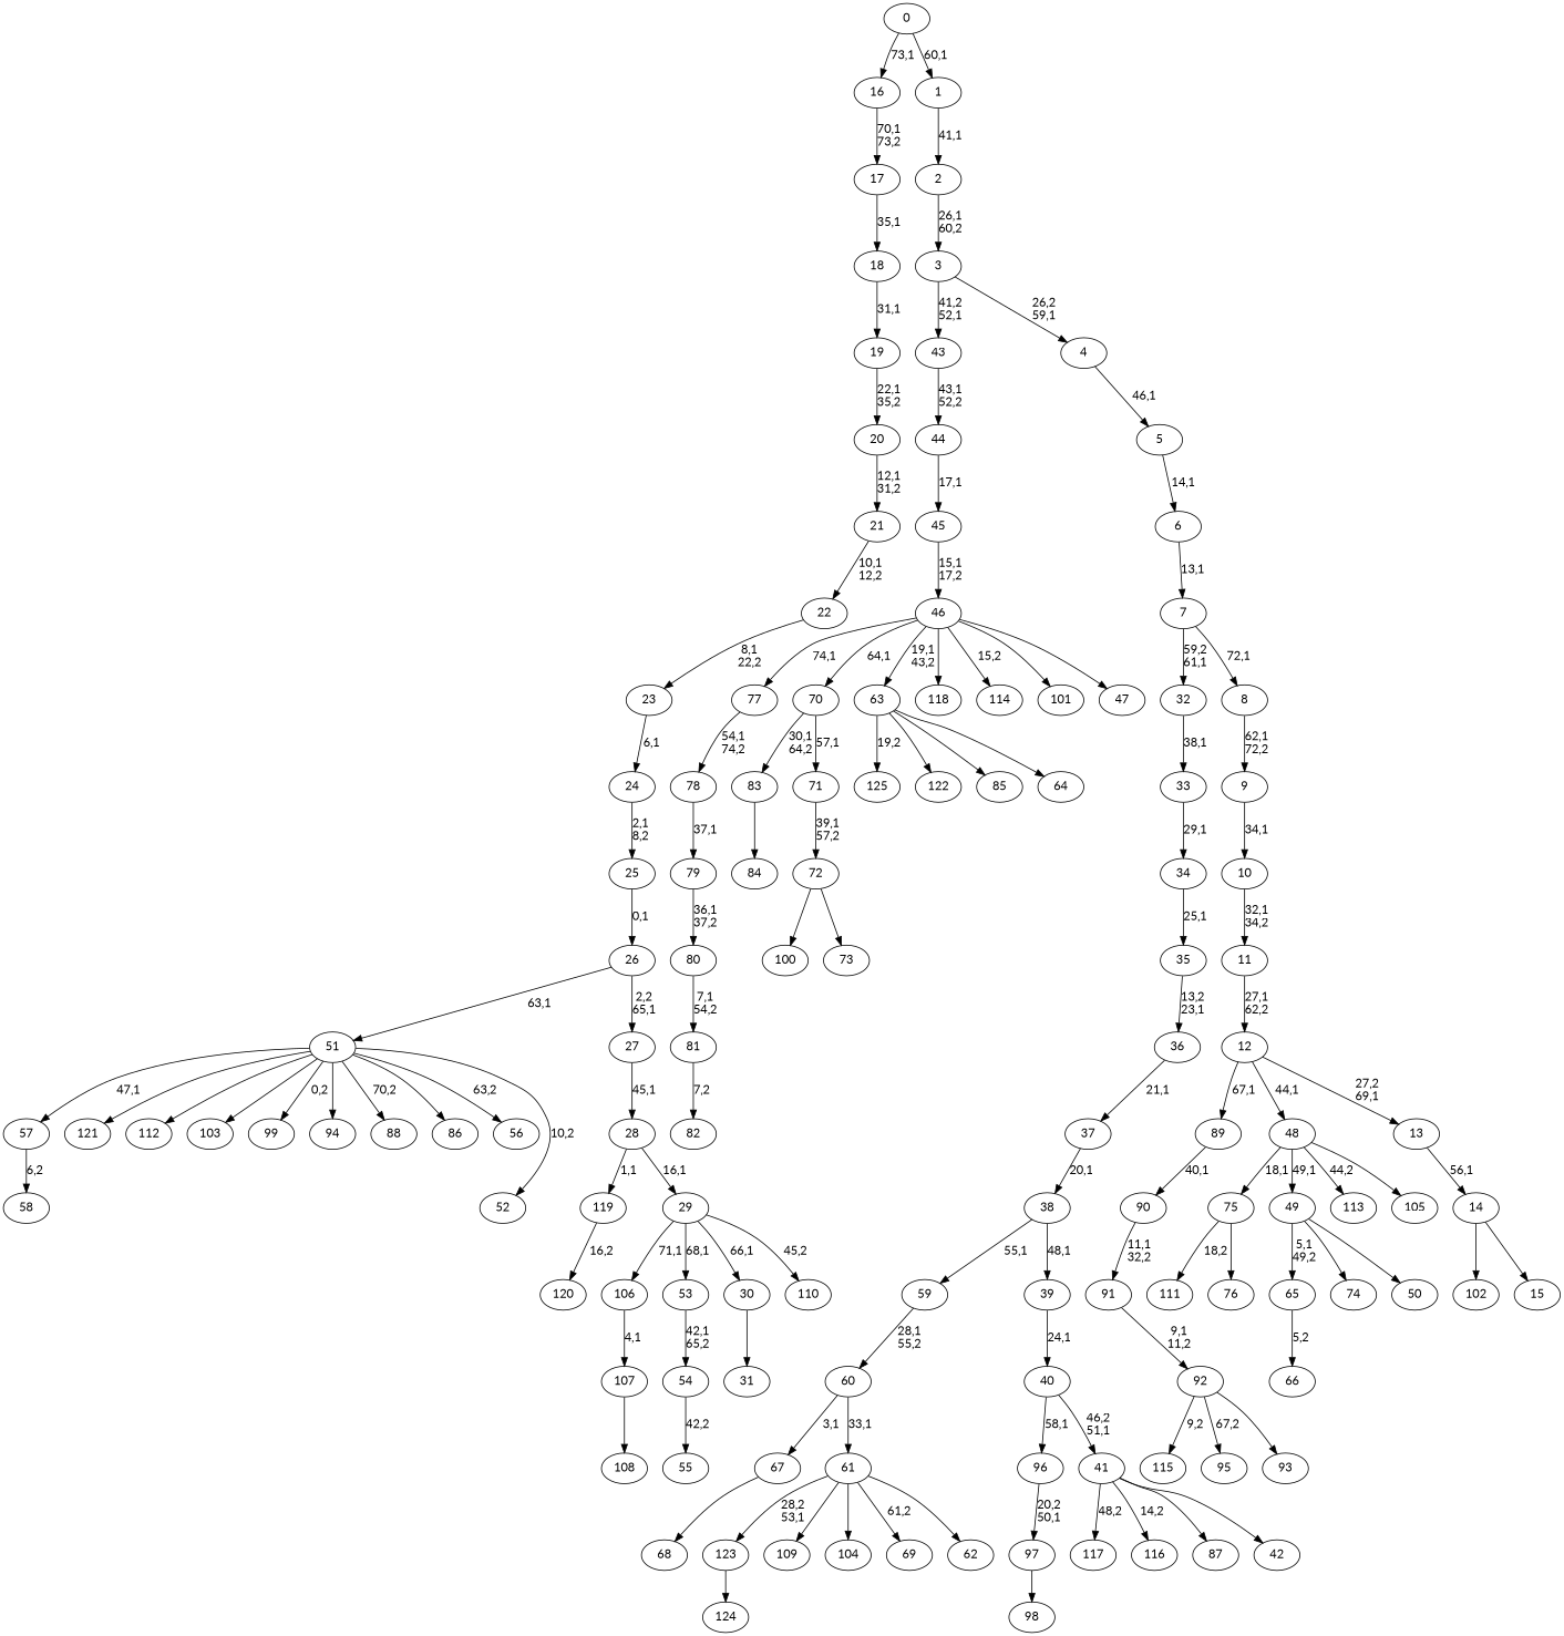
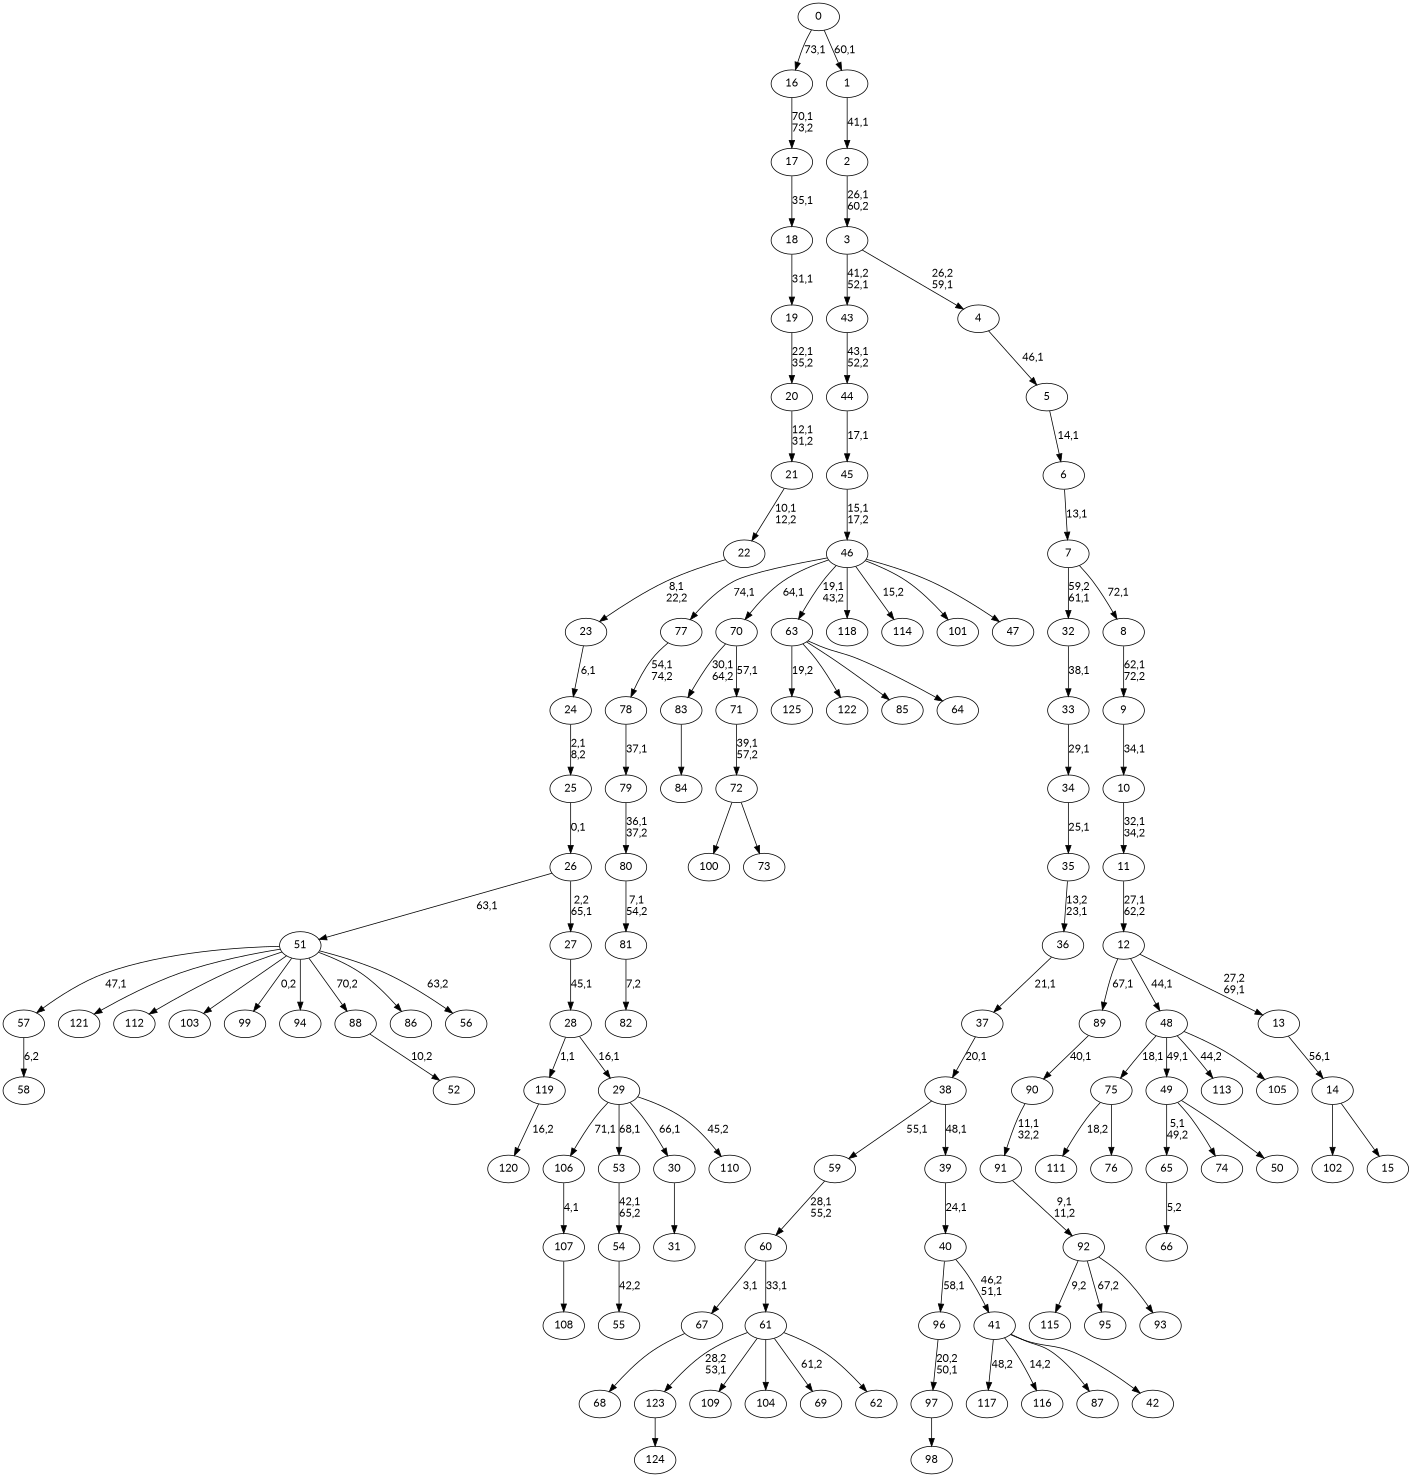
  digraph {
    fontname=Lato
    node [fontname=Lato]
    edge [fontname=Lato]
    123
    124
    119
    120
    107
    108
    106
    97
    98
    96
    92
    115
    95
    93
    91
    90
    89
    83
    84
    81
    82
    80
    79
    78
    77
    75
    111
    76
    72
    100
    73
    71
    70
    67
    68
    65
    66
    63
    125
    122
    85
    64
    61
    109
    104
    69
    62
    60
    59
    57
    58
    54
    55
    53
    51
    121
    112
    103
    99
    94
    88
    86
    56
    52
    49
    74
    50
    48
    113
    105
    46
    118
    114
    101
    47
    45
    44
    43
    41
    117
    116
    87
    42
    40
    39
    38
    37
    36
    35
    34
    33
    32
    30
    31
    29
    110
    28
    27
    26
    25
    24
    23
    22
    21
    20
    19
    18
    17
    16
    14
    102
    15
    13
    12
    11
    10
    9
    8
    7
    6
    5
    4
    3
    2
    1
    0
    123 -> 124
    119 -> 120 [label="16,2"]
    107 -> 108
    106 -> 107 [label="4,1"]
    97 -> 98
    96 -> 97 [label="20,2\n50,1"]
    92 -> 115 [label="9,2"]
    92 -> 95 [label="67,2"]
    92 -> 93
    91 -> 92 [label="9,1\n11,2"]
    90 -> 91 [label="11,1\n32,2"]
    89 -> 90 [label="40,1"]
    83 -> 84
    81 -> 82 [label="7,2"]
    80 -> 81 [label="7,1\n54,2"]
    79 -> 80 [label="36,1\n37,2"]
    78 -> 79 [label="37,1"]
    77 -> 78 [label="54,1\n74,2"]
    75 -> 111 [label="18,2"]
    75 -> 76
    72 -> 100
    72 -> 73
    71 -> 72 [label="39,1\n57,2"]
    70 -> 83 [label="30,1\n64,2"]
    70 -> 71 [label="57,1"]
    67 -> 68
    65 -> 66 [label="5,2"]
    63 -> 125 [label="19,2"]
    63 -> 122
    63 -> 85
    63 -> 64
    61 -> 123 [label="28,2\n53,1"]
    61 -> 109
    61 -> 104
    61 -> 69 [label="61,2"]
    61 -> 62
    60 -> 67 [label="3,1"]
    60 -> 61 [label="33,1"]
    59 -> 60 [label="28,1\n55,2"]
    57 -> 58 [label="6,2"]
    54 -> 55 [label="42,2"]
    53 -> 54 [label="42,1\n65,2"]
    51 -> 57 [label="47,1"]
    51 -> 121
    51 -> 112
    51 -> 103
    51 -> 99 [label="0,2"]
    51 -> 94
    51 -> 88 [label="70,2"]
    51 -> 86
    51 -> 56 [label="63,2"]
-   51 -> 52 [label="10,2"]
+   88 -> 52 [label="10,2"]
    49 -> 65 [label="5,1\n49,2"]
    49 -> 74
    49 -> 50
    48 -> 75 [label="18,1"]
    48 -> 49 [label="49,1"]
    48 -> 113 [label="44,2"]
    48 -> 105
    46 -> 77 [label="74,1"]
    46 -> 70 [label="64,1"]
    46 -> 63 [label="19,1\n43,2"]
    46 -> 118
    46 -> 114 [label="15,2"]
    46 -> 101
    46 -> 47
    45 -> 46 [label="15,1\n17,2"]
    44 -> 45 [label="17,1"]
    43 -> 44 [label="43,1\n52,2"]
    41 -> 117 [label="48,2"]
    41 -> 116 [label="14,2"]
    41 -> 87
    41 -> 42
    40 -> 96 [label="58,1"]
    40 -> 41 [label="46,2\n51,1"]
    39 -> 40 [label="24,1"]
    38 -> 59 [label="55,1"]
    38 -> 39 [label="48,1"]
    37 -> 38 [label="20,1"]
    36 -> 37 [label="21,1"]
    35 -> 36 [label="13,2\n23,1"]
    34 -> 35 [label="25,1"]
    33 -> 34 [label="29,1"]
    32 -> 33 [label="38,1"]
    30 -> 31
    29 -> 106 [label="71,1"]
    29 -> 53 [label="68,1"]
    29 -> 30 [label="66,1"]
    29 -> 110 [label="45,2"]
    28 -> 119 [label="1,1"]
    28 -> 29 [label="16,1"]
    27 -> 28 [label="45,1"]
    26 -> 51 [label="63,1"]
    26 -> 27 [label="2,2\n65,1"]
    25 -> 26 [label="0,1"]
    24 -> 25 [label="2,1\n8,2"]
    23 -> 24 [label="6,1"]
    22 -> 23 [label="8,1\n22,2"]
    21 -> 22 [label="10,1\n12,2"]
    20 -> 21 [label="12,1\n31,2"]
    19 -> 20 [label="22,1\n35,2"]
    18 -> 19 [label="31,1"]
    17 -> 18 [label="35,1"]
    16 -> 17 [label="70,1\n73,2"]
    14 -> 102
    14 -> 15
    13 -> 14 [label="56,1"]
    12 -> 89 [label="67,1"]
    12 -> 48 [label="44,1"]
    12 -> 13 [label="27,2\n69,1"]
    11 -> 12 [label="27,1\n62,2"]
    10 -> 11 [label="32,1\n34,2"]
    9 -> 10 [label="34,1"]
    8 -> 9 [label="62,1\n72,2"]
    7 -> 32 [label="59,2\n61,1"]
    7 -> 8 [label="72,1"]
    6 -> 7 [label="13,1"]
    5 -> 6 [label="14,1"]
    4 -> 5 [label="46,1"]
    3 -> 43 [label="41,2\n52,1"]
    3 -> 4 [label="26,2\n59,1"]
    2 -> 3 [label="26,1\n60,2"]
    1 -> 2 [label="41,1"]
    0 -> 16 [label="73,1"]
    0 -> 1 [label="60,1"]
  }
